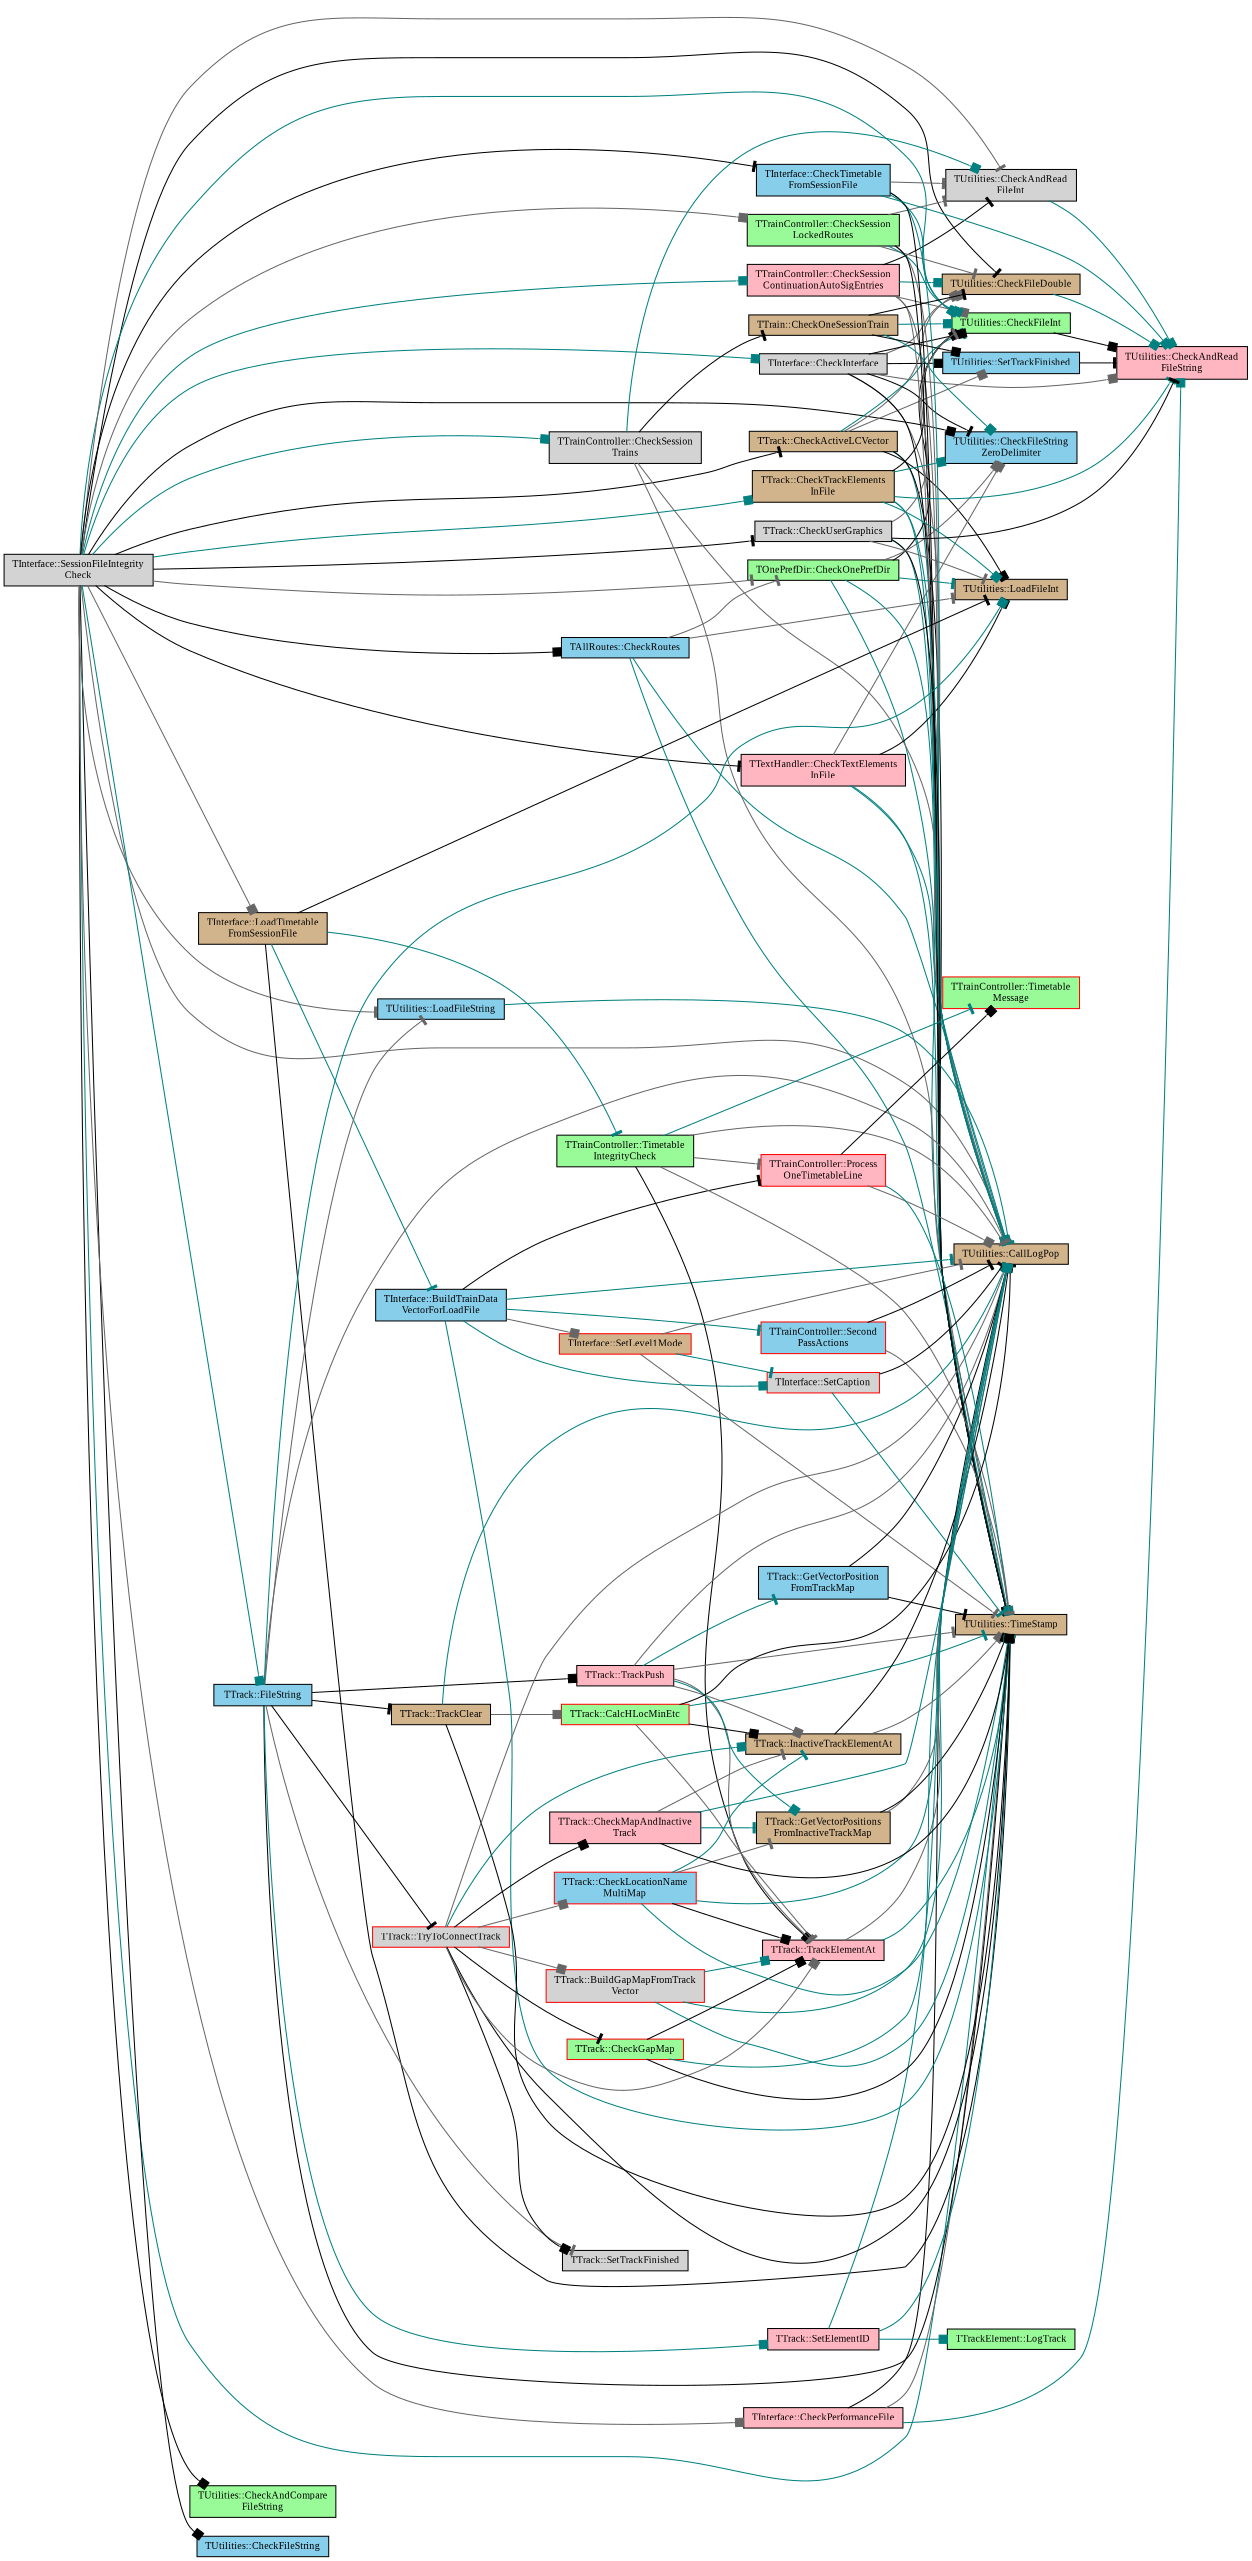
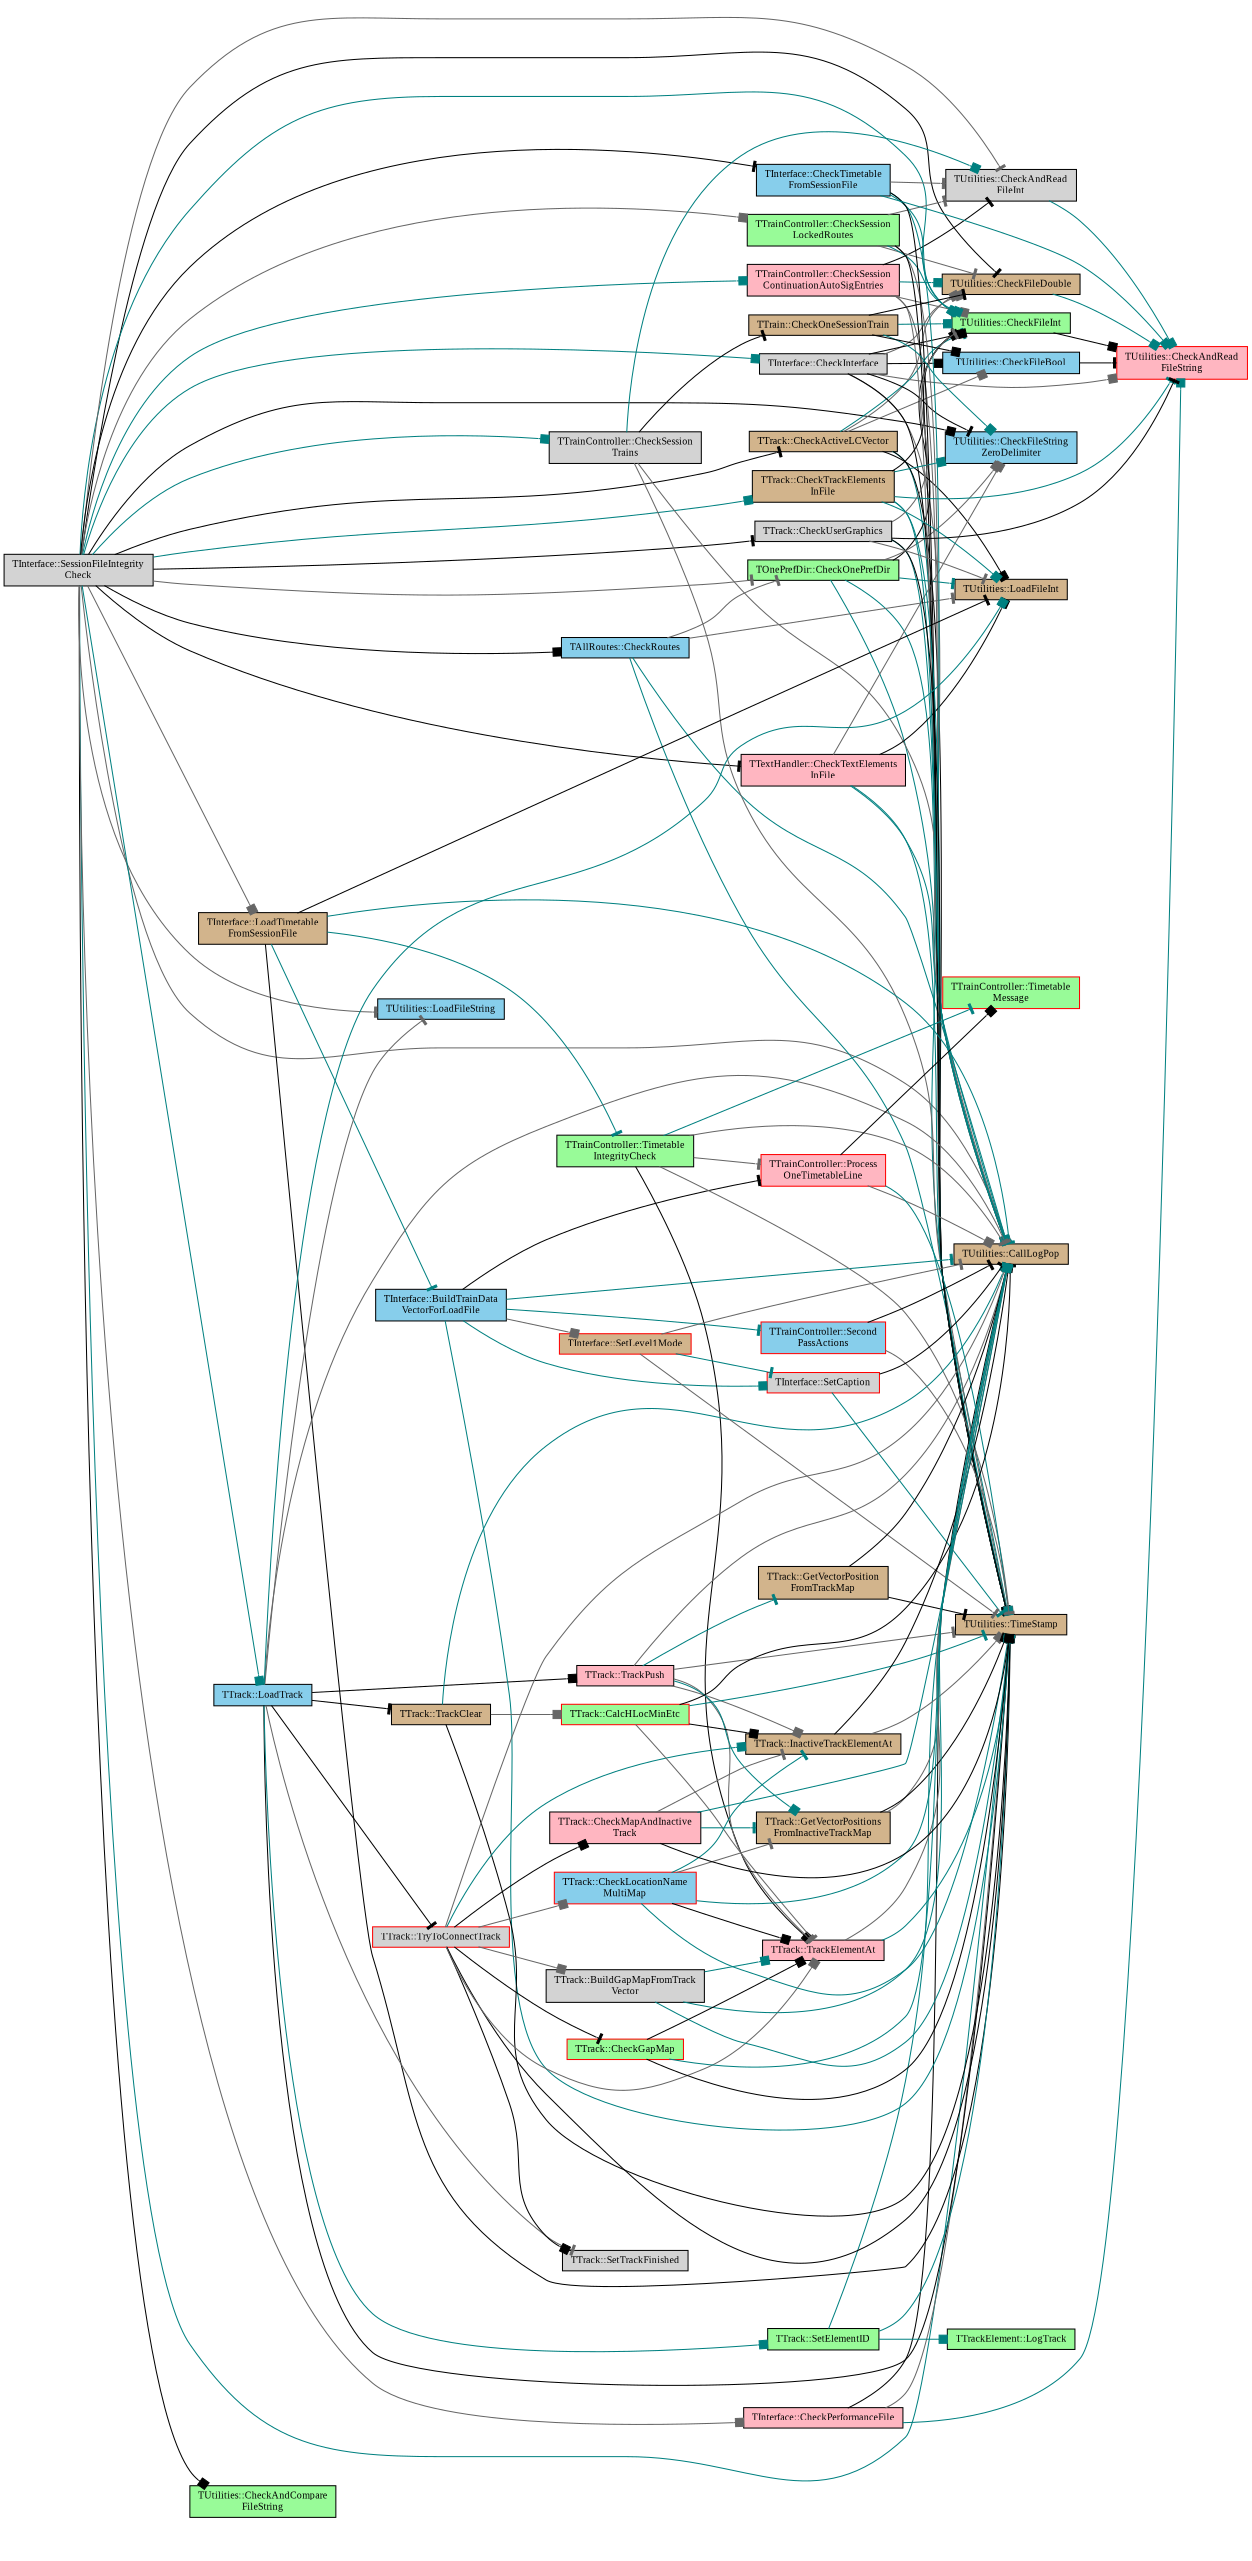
  digraph {
    fontname="Liberation Serif"
    rankdir=LR
    node [color=black fillcolor=tan fontname="Liberation Serif" fontsize=10 shape=record style=filled]
    edge [arrowhead=box color=teal fontname="Liberation Serif" fontsize=10 labelfontname=Helvetica labelfontsize=10 style=solid]
    n1 [fillcolor=lightgrey fontcolor=black height=0.2 label="TInterface::SessionFileIntegrity\lCheck" width=0.4]
    n2 [height=0.2 label="TUtilities::CallLogPop" width=0.4]
    n3 [height=0.2 label="TTrack::CheckActiveLCVector" width=0.4]
    n4 [height=0.2 label="TUtilities::CheckFileDouble" width=0.4]
    n5 [fillcolor=palegreen height=0.2 label="TUtilities::CheckFileInt" width=0.4]
    n6 [height=0.2 label="TUtilities::TimeStamp" width=0.4]
    n7 [fillcolor=palegreen height=0.2 label="TUtilities::CheckAndCompare\lFileString" width=0.4]
    n8 [fillcolor=lightgrey height=0.2 label="TUtilities::CheckAndRead\lFileInt" width=0.4]
-   n9 [fillcolor=skyblue height=0.2 label="TUtilities::CheckFileString" width=0.4]
    n10 [fillcolor=skyblue height=0.2 label="TUtilities::CheckFileString\lZeroDelimiter" width=0.4]
    n11 [fillcolor=lightgrey height=0.2 label="TInterface::CheckInterface" width=0.4]
    n12 [fillcolor=palegreen height=0.2 label="TOnePrefDir::CheckOnePrefDir" width=0.4]
    n13 [fillcolor=lightpink height=0.2 label="TInterface::CheckPerformanceFile" width=0.4]
    n14 [fillcolor=skyblue height=0.2 label="TAllRoutes::CheckRoutes" width=0.4]
    n15 [fillcolor=lightpink height=0.2 label="TTrainController::CheckSession\lContinuationAutoSigEntries" width=0.4]
    n16 [fillcolor=palegreen height=0.2 label="TTrainController::CheckSession\lLockedRoutes" width=0.4]
    n17 [fillcolor=lightgrey height=0.2 label="TTrainController::CheckSession\lTrains" width=0.4]
    n18 [fillcolor=lightpink height=0.2 label="TTextHandler::CheckTextElements\lInFile" width=0.4]
    n19 [fillcolor=skyblue height=0.2 label="TInterface::CheckTimetable\lFromSessionFile" width=0.4]
    n20 [height=0.2 label="TTrack::CheckTrackElements\lInFile" width=0.4]
    n21 [fillcolor=lightgrey height=0.2 label="TTrack::CheckUserGraphics" width=0.4]
    n22 [fillcolor=skyblue height=0.2 label="TUtilities::LoadFileString" width=0.4]
    n23 [height=0.2 label="TInterface::LoadTimetable\lFromSessionFile" width=0.4]
-   n24 [fillcolor=skyblue height=0.2 label="TTrack::FileString" width=0.4]
-   n25 [fillcolor=skyblue height=0.2 label="TUtilities::SetTrackFinished" width=0.4]
+   n24 [fillcolor=skyblue height=0.2 label="TTrack::LoadTrack" width=0.4]
+   n25 [fillcolor=skyblue height=0.2 label="TUtilities::CheckFileBool" width=0.4]
    n26 [height=0.2 label="TUtilities::LoadFileInt" width=0.4]
-   n27 [fillcolor=lightpink height=0.2 label="TUtilities::CheckAndRead\lFileString" width=0.4]
+   n27 [color=red fillcolor=lightpink height=0.2 label="TUtilities::CheckAndRead\lFileString" width=0.4]
    n28 [height=0.2 label="TTrain::CheckOneSessionTrain" width=0.4]
    n29 [fillcolor=skyblue height=0.2 label="TInterface::BuildTrainData\lVectorForLoadFile" width=0.4]
    n30 [fillcolor=palegreen height=0.2 label="TTrainController::Timetable\lIntegrityCheck" width=0.4]
-   n31 [fillcolor=lightpink height=0.2 label="TTrack::SetElementID" width=0.4]
+   n31 [fillcolor=palegreen height=0.2 label="TTrack::SetElementID" width=0.4]
    n32 [fillcolor=lightgrey height=0.2 label="TTrack::SetTrackFinished" width=0.4]
    n33 [height=0.2 label="TTrack::TrackClear" width=0.4]
    n34 [fillcolor=lightpink height=0.2 label="TTrack::TrackPush" width=0.4]
    n35 [color=red fillcolor=lightgrey height=0.2 label="TTrack::TryToConnectTrack" width=0.4]
    n36 [color=red fillcolor=lightpink height=0.2 label="TTrainController::Process\lOneTimetableLine" width=0.4]
    n37 [color=red fillcolor=skyblue height=0.2 label="TTrainController::Second\lPassActions" width=0.4]
    n38 [color=red fillcolor=lightgrey height=0.2 label="TInterface::SetCaption" width=0.4]
    n39 [color=red height=0.2 label="TInterface::SetLevel1Mode" width=0.4]
    n40 [color=red fillcolor=palegreen height=0.2 label="TTrainController::Timetable\lMessage" width=0.4]
    n41 [fillcolor=lightpink height=0.2 label="TTrack::TrackElementAt" width=0.4]
    n42 [fillcolor=palegreen height=0.2 label="TTrackElement::LogTrack" width=0.4]
    n43 [color=red fillcolor=palegreen height=0.2 label="TTrack::CalcHLocMinEtc" width=0.4]
    n44 [height=0.2 label="TTrack::InactiveTrackElementAt" width=0.4]
-   n45 [fillcolor=skyblue height=0.2 label="TTrack::GetVectorPosition\lFromTrackMap" width=0.4]
+   n45 [height=0.2 label="TTrack::GetVectorPosition\lFromTrackMap" width=0.4]
    n46 [height=0.2 label="TTrack::GetVectorPositions\lFromInactiveTrackMap" width=0.4]
-   n47 [color=red fillcolor=lightgrey height=0.2 label="TTrack::BuildGapMapFromTrack\lVector" width=0.4]
+   n47 [fillcolor=lightgrey height=0.2 label="TTrack::BuildGapMapFromTrack\lVector" width=0.4]
    n48 [color=red fillcolor=palegreen height=0.2 label="TTrack::CheckGapMap" width=0.4]
    n49 [color=red fillcolor=skyblue height=0.2 label="TTrack::CheckLocationName\lMultiMap" width=0.4]
    n50 [fillcolor=lightpink height=0.2 label="TTrack::CheckMapAndInactive\lTrack" width=0.4]
    n1 -> n2 [color=gray40]
    n1 -> n3 [arrowhead=tee color=black]
    n1 -> n4 [arrowhead=tee color=black]
    n1 -> n5
    n1 -> n6 [arrowhead=tee]
    n1 -> n7 [color=black]
    n1 -> n8 [arrowhead=tee color=gray40]
-   n1 -> n9 [color=black]
    n1 -> n10 [color=black]
    n1 -> n11
    n1 -> n12 [arrowhead=tee color=gray40]
    n1 -> n13 [color=gray40]
    n1 -> n14 [color=black]
    n1 -> n15
    n1 -> n16 [color=gray40]
    n1 -> n17
    n1 -> n18 [arrowhead=tee color=black]
    n1 -> n19 [arrowhead=tee color=black]
    n1 -> n20
    n1 -> n21 [arrowhead=tee color=black]
    n1 -> n22 [arrowhead=tee color=gray40]
    n1 -> n23 [color=gray40]
    n1 -> n24
    n3 -> n2
    n3 -> n4 [color=gray40]
    n3 -> n5 [arrowhead=tee]
    n3 -> n6 [color=black]
    n3 -> n25 [color=gray40]
    n3 -> n26 [color=black]
    n4 -> n27
    n5 -> n27 [color=black]
    n8 -> n27
    n11 -> n2 [color=gray40]
    n11 -> n4 [color=gray40]
    n11 -> n5 [color=black]
    n11 -> n6 [color=black]
    n11 -> n10 [arrowhead=tee color=black]
    n11 -> n25 [color=black]
    n11 -> n27 [color=gray40]
    n12 -> n2 [arrowhead=tee]
    n12 -> n5 [arrowhead=tee color=black]
    n12 -> n6
    n12 -> n10 [color=gray40]
    n12 -> n26 [arrowhead=tee]
    n13 -> n2 [arrowhead=tee color=black]
    n13 -> n6 [arrowhead=tee color=gray40]
    n13 -> n27
    n14 -> n2
    n14 -> n6 [arrowhead=tee]
    n14 -> n12 [arrowhead=tee color=gray40]
    n14 -> n26 [arrowhead=tee color=gray40]
    n15 -> n2 [arrowhead=tee color=gray40]
    n15 -> n4
    n15 -> n5 [color=gray40]
    n15 -> n6 [color=gray40]
    n15 -> n8 [arrowhead=tee color=black]
    n16 -> n2 [arrowhead=tee color=gray40]
    n16 -> n4 [arrowhead=tee color=gray40]
    n16 -> n5
    n16 -> n6 [color=black]
    n16 -> n8 [arrowhead=tee color=gray40]
    n17 -> n2 [color=gray40]
    n17 -> n6 [color=gray40]
    n17 -> n8
    n17 -> n28 [arrowhead=tee color=black]
    n18 -> n2 [arrowhead=tee]
    n18 -> n6 [arrowhead=tee]
    n18 -> n10 [color=gray40]
    n18 -> n26 [color=black]
    n19 -> n2
    n19 -> n5
    n19 -> n6 [arrowhead=tee color=black]
    n19 -> n8 [arrowhead=tee color=gray40]
    n19 -> n27
    n20 -> n2 [arrowhead=tee]
    n20 -> n5 [color=black]
    n20 -> n6
    n20 -> n10
    n20 -> n26
    n20 -> n27 [arrowhead=tee]
    n21 -> n2
    n21 -> n5 [arrowhead=tee color=gray40]
    n21 -> n6 [color=black]
    n21 -> n26 [arrowhead=tee color=gray40]
    n21 -> n27 [arrowhead=tee color=black]
-   n22 -> n2 [arrowhead=tee]
+   n23 -> n2 [arrowhead=tee]
    n23 -> n6 [color=black]
    n23 -> n26 [arrowhead=tee color=black]
    n23 -> n29 [arrowhead=tee]
    n23 -> n30 [arrowhead=tee]
    n24 -> n2 [arrowhead=tee color=gray40]
    n24 -> n6 [arrowhead=tee color=black]
    n24 -> n22 [arrowhead=tee color=gray40]
    n24 -> n26
    n24 -> n31
    n24 -> n32 [arrowhead=tee color=gray40]
    n24 -> n33 [arrowhead=tee color=black]
    n24 -> n34 [color=black]
    n24 -> n35 [arrowhead=tee color=black]
    n25 -> n27 [arrowhead=tee color=black]
    n28 -> n4 [arrowhead=tee color=black]
    n28 -> n5
    n28 -> n10
    n28 -> n25 [color=black]
    n29 -> n2 [arrowhead=tee]
    n29 -> n6 [arrowhead=tee]
    n29 -> n36 [arrowhead=tee color=black]
    n29 -> n37 [arrowhead=tee]
    n29 -> n38
    n29 -> n39 [color=gray40]
    n30 -> n2 [arrowhead=tee color=gray40]
    n30 -> n6 [color=gray40]
    n30 -> n36 [arrowhead=tee color=gray40]
    n30 -> n40 [arrowhead=tee]
    n30 -> n41 [color=black]
    n31 -> n2 [arrowhead=tee]
    n31 -> n6
    n31 -> n42
    n33 -> n2
    n33 -> n6 [arrowhead=tee color=black]
    n33 -> n43 [color=gray40]
    n34 -> n2 [color=gray40]
    n34 -> n6 [arrowhead=tee color=gray40]
    n34 -> n41 [arrowhead=tee color=gray40]
    n34 -> n44 [color=gray40]
    n34 -> n45 [arrowhead=tee]
    n34 -> n46
    n35 -> n2 [arrowhead=tee color=gray40]
    n35 -> n6 [color=black]
    n35 -> n32 [color=black]
    n35 -> n41 [color=gray40]
    n35 -> n44
    n35 -> n47 [color=gray40]
    n35 -> n48 [arrowhead=tee color=black]
    n35 -> n49 [color=gray40]
    n35 -> n50 [color=black]
    n36 -> n2 [color=gray40]
    n36 -> n6
    n36 -> n40 [color=black]
    n37 -> n2 [arrowhead=tee color=black]
    n37 -> n6 [arrowhead=tee color=gray40]
    n38 -> n2 [arrowhead=tee color=black]
    n38 -> n6 [arrowhead=tee]
    n39 -> n2 [arrowhead=tee color=gray40]
    n39 -> n6 [arrowhead=tee color=gray40]
    n39 -> n38 [arrowhead=tee]
    n41 -> n2 [arrowhead=tee color=gray40]
    n41 -> n6 [arrowhead=tee]
    n43 -> n2 [arrowhead=tee color=black]
    n43 -> n6 [arrowhead=tee]
    n43 -> n41 [arrowhead=tee color=gray40]
    n43 -> n44 [color=black]
    n44 -> n2 [color=black]
    n44 -> n6 [color=gray40]
    n45 -> n2 [color=black]
    n45 -> n6 [arrowhead=tee color=black]
    n46 -> n2 [color=gray40]
    n46 -> n6 [color=black]
    n47 -> n2 [arrowhead=tee]
    n47 -> n6 [arrowhead=tee]
    n47 -> n41
    n48 -> n2
    n48 -> n6 [color=black]
    n48 -> n41 [color=black]
    n49 -> n2 [arrowhead=tee]
    n49 -> n6
    n49 -> n41 [color=black]
    n49 -> n44 [arrowhead=tee]
    n49 -> n46 [arrowhead=tee color=gray40]
    n50 -> n2
    n50 -> n6 [color=black]
    n50 -> n44 [arrowhead=tee color=gray40]
    n50 -> n46 [arrowhead=tee]
  }
